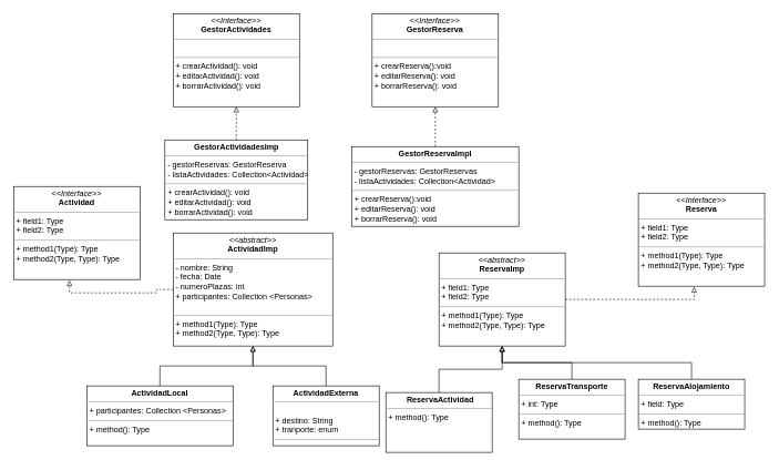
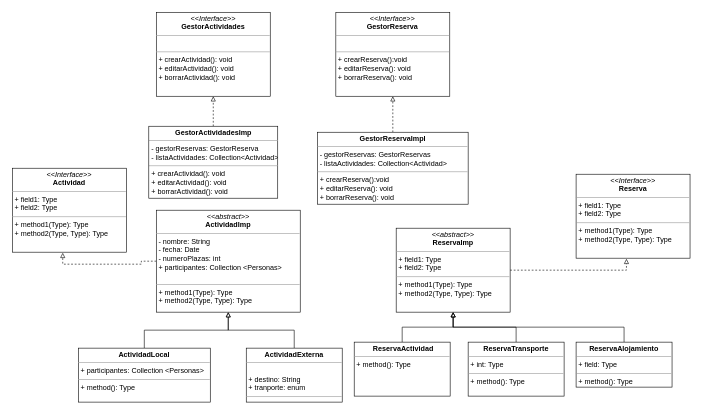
  <mxCell id="0" />
  <mxCell id="1" parent="0" />
  <mxCell id="2" value="&lt;p style=&quot;margin: 0px ; margin-top: 4px ; text-align: center&quot;&gt;&lt;i&gt;&amp;lt;&amp;lt;Interface&amp;gt;&amp;gt;&lt;/i&gt;&lt;br&gt;&lt;b&gt;GestorActividades&lt;/b&gt;&lt;/p&gt;&lt;hr size=&quot;1&quot;&gt;&lt;p style=&quot;margin: 0px ; margin-left: 4px&quot;&gt;&lt;br&gt;&lt;/p&gt;&lt;hr size=&quot;1&quot;&gt;&lt;p style=&quot;margin: 0px ; margin-left: 4px&quot;&gt;+ crearActividad(): void&lt;/p&gt;&lt;p style=&quot;margin: 0px ; margin-left: 4px&quot;&gt;+ editarActividad(): void&lt;/p&gt;&lt;p style=&quot;margin: 0px ; margin-left: 4px&quot;&gt;+ borrarActividad(): void&lt;br&gt;&lt;/p&gt;" style="verticalAlign=top;align=left;overflow=fill;fontSize=12;fontFamily=Helvetica;html=1;" vertex="1" parent="1"><mxGeometry x="260" y="20" width="190" height="140" as="geometry" /></mxCell>
  <mxCell id="3" style="edgeStyle=orthogonalEdgeStyle;rounded=0;orthogonalLoop=1;jettySize=auto;html=1;exitX=0.5;exitY=0;exitDx=0;exitDy=0;entryX=0.5;entryY=1;entryDx=0;entryDy=0;dashed=1;endArrow=block;endFill=0;" edge="1" parent="1" source="4" target="2"><mxGeometry relative="1" as="geometry" /></mxCell>
  <mxCell id="4" value="&lt;p style=&quot;margin: 0px ; margin-top: 4px ; text-align: center&quot;&gt;&lt;b&gt;GestorActividadesImp&lt;/b&gt;&lt;/p&gt;&lt;hr size=&quot;1&quot;&gt;&lt;p style=&quot;margin: 0px ; margin-left: 4px&quot;&gt;- gestorReservas: GestorReserva&lt;/p&gt;&lt;p style=&quot;margin: 0px ; margin-left: 4px&quot;&gt;- listaActividades: Collection&amp;lt;Actividad&amp;gt;&lt;/p&gt;&lt;hr size=&quot;1&quot;&gt;&lt;p style=&quot;margin: 0px 0px 0px 4px&quot;&gt;+ crearActividad(): void&lt;/p&gt;&lt;p style=&quot;margin: 0px 0px 0px 4px&quot;&gt;+ editarActividad(): void&lt;/p&gt;&lt;p style=&quot;margin: 0px 0px 0px 4px&quot;&gt;+ borrarActividad(): void&lt;/p&gt;" style="verticalAlign=top;align=left;overflow=fill;fontSize=12;fontFamily=Helvetica;html=1;" vertex="1" parent="1"><mxGeometry x="247.5" y="210" width="215" height="120" as="geometry" /></mxCell>
  <mxCell id="5" value="" style="edgeStyle=orthogonalEdgeStyle;rounded=0;orthogonalLoop=1;jettySize=auto;html=1;dashed=1;endArrow=block;endFill=0;entryX=0.442;entryY=1.007;entryDx=0;entryDy=0;entryPerimeter=0;" edge="1" parent="1" source="6" target="14"><mxGeometry relative="1" as="geometry"><mxPoint x="180" y="440" as="targetPoint" /></mxGeometry></mxCell>
  <mxCell id="6" value="&lt;p style=&quot;margin: 0px ; margin-top: 4px ; text-align: center&quot;&gt;&lt;i&gt;&amp;lt;&amp;lt;abstract&amp;gt;&amp;gt;&lt;/i&gt;&lt;br&gt;&lt;b&gt;ActividadImp&lt;/b&gt;&lt;/p&gt;&lt;hr size=&quot;1&quot;&gt;&lt;p style=&quot;margin: 0px ; margin-left: 4px&quot;&gt;- nombre: String&lt;br&gt;- fecha: Date&lt;/p&gt;&lt;p style=&quot;margin: 0px ; margin-left: 4px&quot;&gt;- numeroPlazas: int&lt;/p&gt;&lt;p style=&quot;margin: 0px ; margin-left: 4px&quot;&gt;+ participantes: Collection &amp;lt;Personas&amp;gt;&lt;br&gt;&lt;/p&gt;&lt;p style=&quot;margin: 0px ; margin-left: 4px&quot;&gt;&lt;br&gt;&lt;/p&gt;&lt;hr size=&quot;1&quot;&gt;&lt;p style=&quot;margin: 0px ; margin-left: 4px&quot;&gt;+ method1(Type): Type&lt;br&gt;+ method2(Type, Type): Type&lt;/p&gt;" style="verticalAlign=top;align=left;overflow=fill;fontSize=12;fontFamily=Helvetica;html=1;" vertex="1" parent="1"><mxGeometry x="260" y="350" width="240" height="170" as="geometry" /></mxCell>
  <mxCell id="7" style="edgeStyle=orthogonalEdgeStyle;rounded=0;orthogonalLoop=1;jettySize=auto;html=1;exitX=0.5;exitY=0;exitDx=0;exitDy=0;endArrow=block;endFill=0;" edge="1" parent="1" source="8" target="6"><mxGeometry relative="1" as="geometry" /></mxCell>
  <mxCell id="8" value="&lt;p style=&quot;margin: 0px ; margin-top: 4px ; text-align: center&quot;&gt;&lt;b&gt;ActividadLocal&lt;/b&gt;&lt;/p&gt;&lt;hr size=&quot;1&quot;&gt;&lt;p style=&quot;margin: 0px ; margin-left: 4px&quot;&gt;+ participantes: Collection &amp;lt;Personas&amp;gt;&lt;/p&gt;&lt;hr size=&quot;1&quot;&gt;&lt;p style=&quot;margin: 0px ; margin-left: 4px&quot;&gt;+ method(): Type&lt;/p&gt;" style="verticalAlign=top;align=left;overflow=fill;fontSize=12;fontFamily=Helvetica;html=1;" vertex="1" parent="1"><mxGeometry x="130" y="580" width="220" height="90" as="geometry" /></mxCell>
  <mxCell id="9" style="edgeStyle=orthogonalEdgeStyle;rounded=0;orthogonalLoop=1;jettySize=auto;html=1;exitX=0.5;exitY=0;exitDx=0;exitDy=0;entryX=0.5;entryY=1;entryDx=0;entryDy=0;endArrow=block;endFill=0;" edge="1" parent="1" source="10" target="6"><mxGeometry relative="1" as="geometry" /></mxCell>
  <mxCell id="10" value="&lt;p style=&quot;margin: 0px ; margin-top: 4px ; text-align: center&quot;&gt;&lt;b&gt;ActividadExterna&lt;/b&gt;&lt;/p&gt;&lt;hr size=&quot;1&quot;&gt;&lt;p style=&quot;margin: 0px ; margin-left: 4px&quot;&gt;&lt;br&gt;&lt;/p&gt;&lt;p style=&quot;margin: 0px ; margin-left: 4px&quot;&gt;+ destino: String&lt;/p&gt;&lt;p style=&quot;margin: 0px ; margin-left: 4px&quot;&gt;+ tranporte: enum&amp;nbsp;&lt;/p&gt;&lt;hr size=&quot;1&quot;&gt;&lt;p style=&quot;margin: 0px ; margin-left: 4px&quot;&gt;+ method(): Type&lt;/p&gt;" style="verticalAlign=top;align=left;overflow=fill;fontSize=12;fontFamily=Helvetica;html=1;" vertex="1" parent="1"><mxGeometry x="410" y="580" width="160" height="90" as="geometry" /></mxCell>
  <mxCell id="11" value="&lt;p style=&quot;margin: 0px ; margin-top: 4px ; text-align: center&quot;&gt;&lt;i&gt;&amp;lt;&amp;lt;Interface&amp;gt;&amp;gt;&lt;/i&gt;&lt;br&gt;&lt;b&gt;GestorReserva&lt;/b&gt;&lt;/p&gt;&lt;hr size=&quot;1&quot;&gt;&lt;p style=&quot;margin: 0px ; margin-left: 4px&quot;&gt;&lt;br&gt;&lt;/p&gt;&lt;hr size=&quot;1&quot;&gt;&lt;p style=&quot;margin: 0px ; margin-left: 4px&quot;&gt;+ crearReserva():void&lt;/p&gt;&lt;p style=&quot;margin: 0px ; margin-left: 4px&quot;&gt;+ editarReserva(): void&lt;/p&gt;&lt;p style=&quot;margin: 0px ; margin-left: 4px&quot;&gt;+ borrarReserva(): void&lt;br&gt;&lt;/p&gt;" style="verticalAlign=top;align=left;overflow=fill;fontSize=12;fontFamily=Helvetica;html=1;" vertex="1" parent="1"><mxGeometry x="559.38" y="20" width="190" height="140" as="geometry" /></mxCell>
  <mxCell id="12" value="" style="edgeStyle=orthogonalEdgeStyle;rounded=0;orthogonalLoop=1;jettySize=auto;html=1;endArrow=block;endFill=0;dashed=1;" edge="1" parent="1" source="13" target="11"><mxGeometry relative="1" as="geometry" /></mxCell>
  <mxCell id="13" value="&lt;p style=&quot;margin: 0px ; margin-top: 4px ; text-align: center&quot;&gt;&lt;b&gt;GestorReservaImpl&lt;/b&gt;&lt;/p&gt;&lt;hr size=&quot;1&quot;&gt;&lt;p style=&quot;margin: 0px ; margin-left: 4px&quot;&gt;- gestorReservas: GestorReservas&lt;/p&gt;&lt;p style=&quot;margin: 0px ; margin-left: 4px&quot;&gt;- listaActividades: Collection&amp;lt;Actividad&amp;gt;&lt;/p&gt;&lt;hr size=&quot;1&quot;&gt;&lt;p style=&quot;margin: 0px 0px 0px 4px&quot;&gt;+ crearReserva():void&lt;/p&gt;&lt;p style=&quot;margin: 0px 0px 0px 4px&quot;&gt;+ editarReserva(): void&lt;/p&gt;&lt;p style=&quot;margin: 0px 0px 0px 4px&quot;&gt;+ borrarReserva(): void&lt;/p&gt;" style="verticalAlign=top;align=left;overflow=fill;fontSize=12;fontFamily=Helvetica;html=1;" vertex="1" parent="1"><mxGeometry x="528.75" y="220" width="251.25" height="120" as="geometry" /></mxCell>
  <mxCell id="14" value="&lt;p style=&quot;margin: 0px ; margin-top: 4px ; text-align: center&quot;&gt;&lt;i&gt;&amp;lt;&amp;lt;Interface&amp;gt;&amp;gt;&lt;/i&gt;&lt;br&gt;&lt;b&gt;Actividad&lt;/b&gt;&lt;/p&gt;&lt;hr size=&quot;1&quot;&gt;&lt;p style=&quot;margin: 0px ; margin-left: 4px&quot;&gt;+ field1: Type&lt;br&gt;+ field2: Type&lt;/p&gt;&lt;hr size=&quot;1&quot;&gt;&lt;p style=&quot;margin: 0px ; margin-left: 4px&quot;&gt;+ method1(Type): Type&lt;br&gt;+ method2(Type, Type): Type&lt;/p&gt;" style="verticalAlign=top;align=left;overflow=fill;fontSize=12;fontFamily=Helvetica;html=1;" vertex="1" parent="1"><mxGeometry x="20" y="280" width="190" height="140" as="geometry" /></mxCell>
  <mxCell id="15" value="" style="edgeStyle=orthogonalEdgeStyle;rounded=0;orthogonalLoop=1;jettySize=auto;html=1;dashed=1;endArrow=block;endFill=0;entryX=0.442;entryY=1.007;entryDx=0;entryDy=0;entryPerimeter=0;" edge="1" parent="1" source="16" target="21"><mxGeometry relative="1" as="geometry"><mxPoint x="370" y="490" as="targetPoint" /></mxGeometry></mxCell>
  <mxCell id="16" value="&lt;p style=&quot;margin: 0px ; margin-top: 4px ; text-align: center&quot;&gt;&lt;i&gt;&amp;lt;&amp;lt;abstract&amp;gt;&amp;gt;&lt;/i&gt;&lt;br&gt;&lt;b&gt;ReservaImp&lt;/b&gt;&lt;/p&gt;&lt;hr size=&quot;1&quot;&gt;&lt;p style=&quot;margin: 0px ; margin-left: 4px&quot;&gt;+ field1: Type&lt;br&gt;+ field2: Type&lt;/p&gt;&lt;hr size=&quot;1&quot;&gt;&lt;p style=&quot;margin: 0px ; margin-left: 4px&quot;&gt;+ method1(Type): Type&lt;br&gt;+ method2(Type, Type): Type&lt;/p&gt;" style="verticalAlign=top;align=left;overflow=fill;fontSize=12;fontFamily=Helvetica;html=1;" vertex="1" parent="1"><mxGeometry x="660" y="380" width="190" height="140" as="geometry" /></mxCell>
  <mxCell id="17" style="edgeStyle=orthogonalEdgeStyle;rounded=0;orthogonalLoop=1;jettySize=auto;html=1;exitX=0.5;exitY=0;exitDx=0;exitDy=0;endArrow=block;endFill=0;" edge="1" parent="1" source="18" target="16"><mxGeometry relative="1" as="geometry" /></mxCell>
- <mxCell id="18" value="&lt;p style=&quot;margin: 0px ; margin-top: 4px ; text-align: center&quot;&gt;&lt;/p&gt;&lt;p style=&quot;text-align: center ; margin: 0px 0px 0px 4px&quot;&gt;&lt;b&gt;ReservaActividad&lt;/b&gt;&lt;/p&gt;&lt;hr size=&quot;1&quot; style=&quot;text-align: center&quot;&gt;&lt;p style=&quot;margin: 0px ; margin-left: 4px&quot;&gt;+ method(): Type&lt;/p&gt;" style="verticalAlign=top;align=left;overflow=fill;fontSize=12;fontFamily=Helvetica;html=1;" vertex="1" parent="1"><mxGeometry x="580" y="590" width="160" height="90" as="geometry" /></mxCell>
+ <mxCell id="18" value="&lt;p style=&quot;margin: 0px ; margin-top: 4px ; text-align: center&quot;&gt;&lt;/p&gt;&lt;p style=&quot;text-align: center ; margin: 0px 0px 0px 4px&quot;&gt;&lt;b&gt;ReservaActividad&lt;/b&gt;&lt;/p&gt;&lt;hr size=&quot;1&quot; style=&quot;text-align: center&quot;&gt;&lt;p style=&quot;margin: 0px ; margin-left: 4px&quot;&gt;+ method(): Type&lt;/p&gt;" style="verticalAlign=top;align=left;overflow=fill;fontSize=12;fontFamily=Helvetica;html=1;" vertex="1" parent="1"><mxGeometry x="590" y="570" width="160" height="90" as="geometry" /></mxCell>
  <mxCell id="19" style="edgeStyle=orthogonalEdgeStyle;rounded=0;orthogonalLoop=1;jettySize=auto;html=1;exitX=0.5;exitY=0;exitDx=0;exitDy=0;entryX=0.5;entryY=1;entryDx=0;entryDy=0;endArrow=block;endFill=0;" edge="1" parent="1" source="20" target="16"><mxGeometry relative="1" as="geometry" /></mxCell>
  <mxCell id="20" value="&lt;p style=&quot;margin: 0px ; margin-top: 4px ; text-align: center&quot;&gt;&lt;b&gt;ReservaTransporte&lt;/b&gt;&lt;/p&gt;&lt;hr size=&quot;1&quot;&gt;&lt;p style=&quot;margin: 0px ; margin-left: 4px&quot;&gt;+ int: Type&lt;/p&gt;&lt;hr size=&quot;1&quot;&gt;&lt;p style=&quot;margin: 0px ; margin-left: 4px&quot;&gt;+ method(): Type&lt;/p&gt;" style="verticalAlign=top;align=left;overflow=fill;fontSize=12;fontFamily=Helvetica;html=1;" vertex="1" parent="1"><mxGeometry x="780" y="570" width="160" height="90" as="geometry" /></mxCell>
  <mxCell id="21" value="&lt;p style=&quot;margin: 0px ; margin-top: 4px ; text-align: center&quot;&gt;&lt;i&gt;&amp;lt;&amp;lt;Interface&amp;gt;&amp;gt;&lt;/i&gt;&lt;br&gt;&lt;b&gt;Reserva&lt;/b&gt;&lt;/p&gt;&lt;hr size=&quot;1&quot;&gt;&lt;p style=&quot;margin: 0px ; margin-left: 4px&quot;&gt;+ field1: Type&lt;br&gt;+ field2: Type&lt;/p&gt;&lt;hr size=&quot;1&quot;&gt;&lt;p style=&quot;margin: 0px ; margin-left: 4px&quot;&gt;+ method1(Type): Type&lt;br&gt;+ method2(Type, Type): Type&lt;/p&gt;" style="verticalAlign=top;align=left;overflow=fill;fontSize=12;fontFamily=Helvetica;html=1;" vertex="1" parent="1"><mxGeometry x="960" y="290" width="190" height="140" as="geometry" /></mxCell>
  <mxCell id="22" style="edgeStyle=orthogonalEdgeStyle;rounded=0;orthogonalLoop=1;jettySize=auto;html=1;exitX=0.5;exitY=0;exitDx=0;exitDy=0;entryX=0.5;entryY=1;entryDx=0;entryDy=0;endArrow=block;endFill=0;" edge="1" parent="1" source="23" target="16"><mxGeometry relative="1" as="geometry" /></mxCell>
  <mxCell id="23" value="&lt;p style=&quot;margin: 0px ; margin-top: 4px ; text-align: center&quot;&gt;&lt;b&gt;ReservaAlojamiento&lt;/b&gt;&lt;/p&gt;&lt;hr size=&quot;1&quot;&gt;&lt;p style=&quot;margin: 0px ; margin-left: 4px&quot;&gt;+ field: Type&lt;/p&gt;&lt;hr size=&quot;1&quot;&gt;&lt;p style=&quot;margin: 0px ; margin-left: 4px&quot;&gt;+ method(): Type&lt;/p&gt;" style="verticalAlign=top;align=left;overflow=fill;fontSize=12;fontFamily=Helvetica;html=1;" vertex="1" parent="1"><mxGeometry x="960" y="570" width="160" height="75" as="geometry" /></mxCell>
